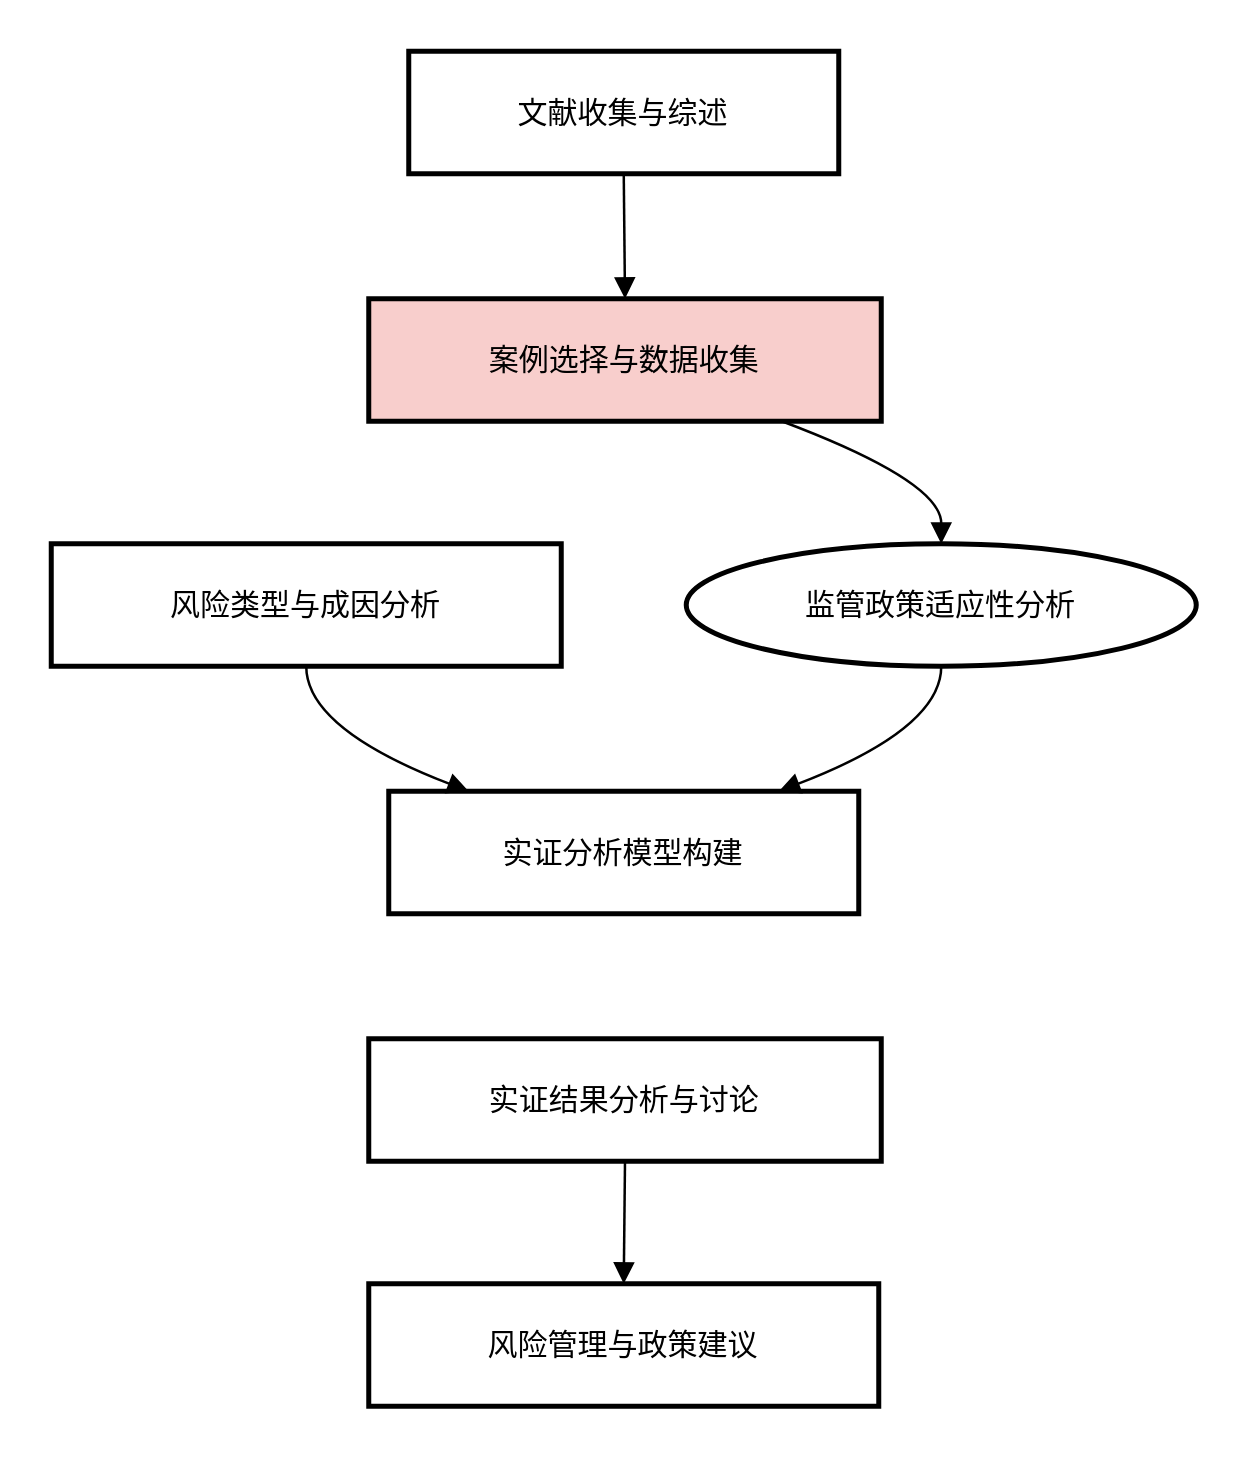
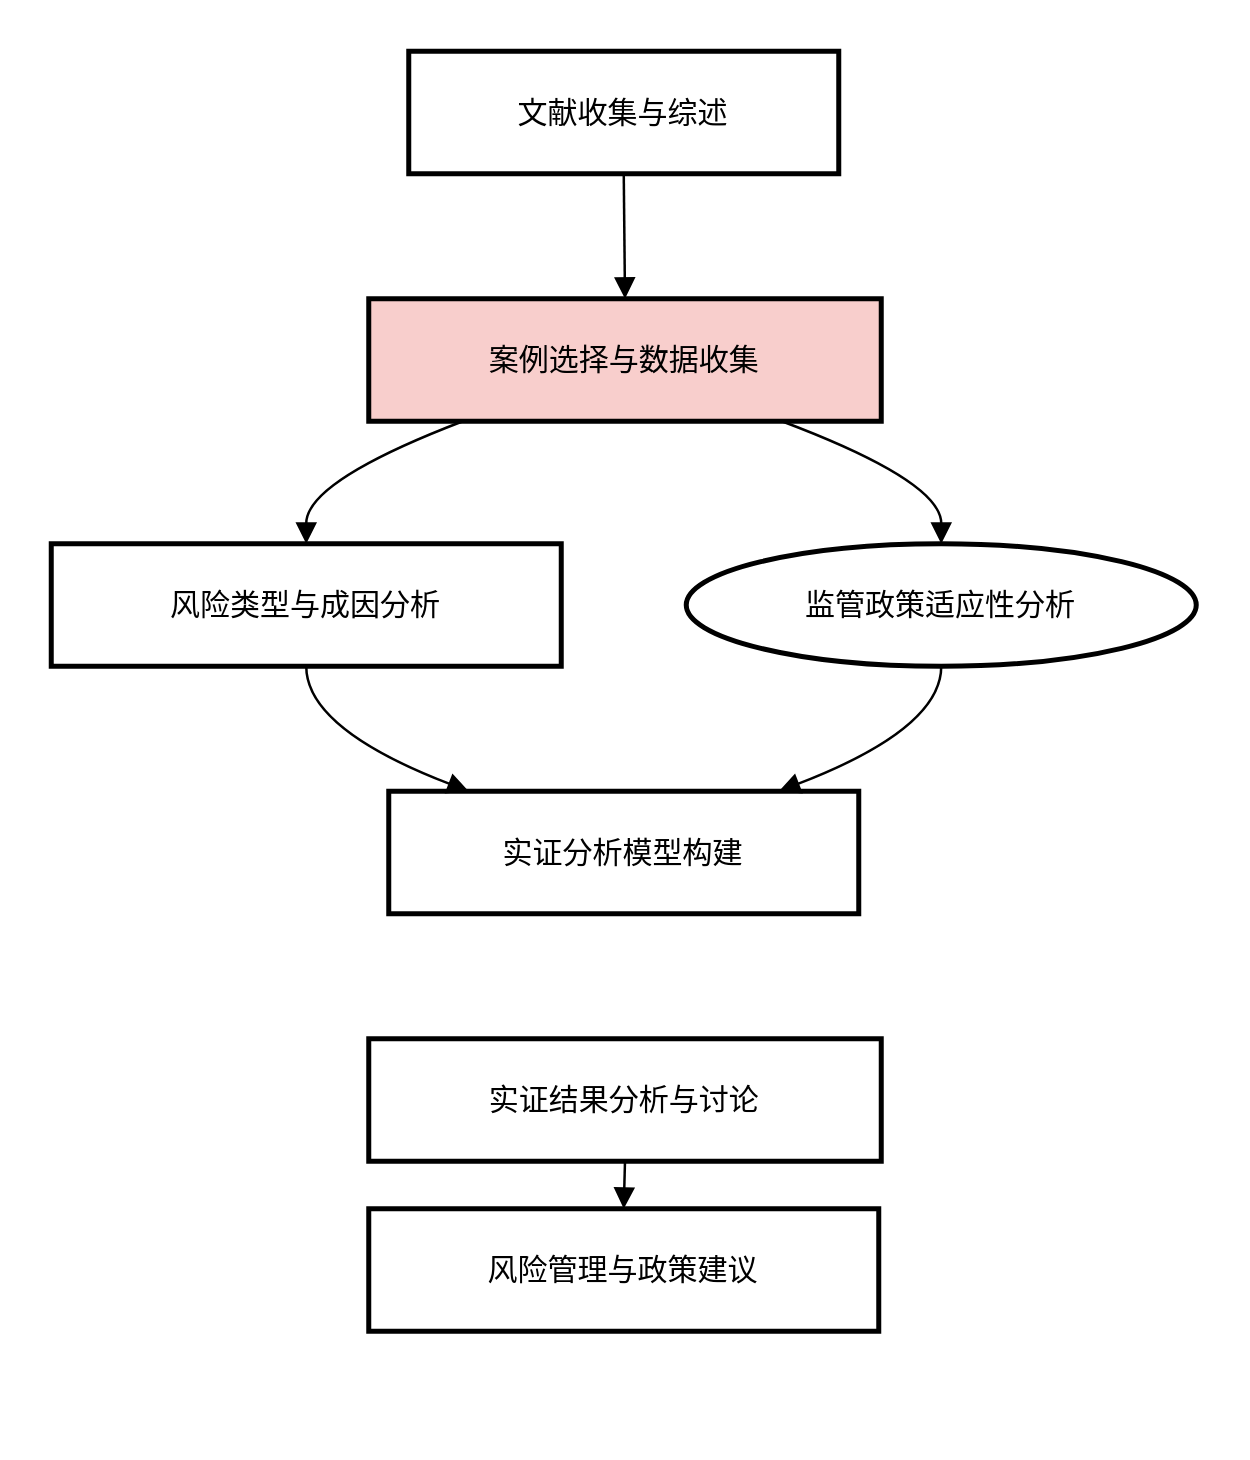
  <mxCell id="0" />
  <mxCell id="1" parent="0" />
  <mxCell id="2" value="文献收集与综述" style="whiteSpace=wrap;strokeWidth=2;" vertex="1" parent="1"><mxGeometry x="163" y="20" width="172" height="49" as="geometry" /></mxCell>
  <mxCell id="3" value="案例选择与数据收集" style="whiteSpace=wrap;strokeWidth=2;fillColor=#f8cecc;" vertex="1" parent="1"><mxGeometry x="147" y="119" width="205" height="49" as="geometry" /></mxCell>
  <mxCell id="4" value="风险类型与成因分析" style="whiteSpace=wrap;strokeWidth=2;" vertex="1" parent="1"><mxGeometry x="20" y="217" width="204" height="49" as="geometry" /></mxCell>
  <mxCell id="5" value="监管政策适应性分析" style="ellipse;whiteSpace=wrap;strokeWidth=2;" vertex="1" parent="1"><mxGeometry x="274" y="217" width="204" height="49" as="geometry" /></mxCell>
  <mxCell id="6" value="实证分析模型构建" style="whiteSpace=wrap;strokeWidth=2;" vertex="1" parent="1"><mxGeometry x="155" y="316" width="188" height="49" as="geometry" /></mxCell>
  <mxCell id="7" value="实证结果分析与讨论" style="whiteSpace=wrap;strokeWidth=2;" vertex="1" parent="1"><mxGeometry x="147" y="415" width="205" height="49" as="geometry" /></mxCell>
- <mxCell id="8" value="风险管理与政策建议" style="whiteSpace=wrap;strokeWidth=2;" vertex="1" parent="1"><mxGeometry x="147" y="513" width="204" height="49" as="geometry" /></mxCell>
+ <mxCell id="8" value="风险管理与政策建议" style="whiteSpace=wrap;strokeWidth=2;" vertex="1" parent="1"><mxGeometry x="147" y="483" width="204" height="49" as="geometry" /></mxCell>
  <mxCell id="9" value="" style="curved=1;startArrow=none;endArrow=block;exitX=0.5;exitY=0.99;entryX=0.5;entryY=-0.01;rounded=0;" edge="1" parent="1" source="2" target="3"><mxGeometry relative="1" as="geometry"><Array as="points" /></mxGeometry></mxCell>
+ <mxCell id="10" value="" style="curved=1;startArrow=none;endArrow=block;exitX=0.19;exitY=0.99;entryX=0.5;entryY=0.01;rounded=0;" edge="1" parent="1" source="3" target="4"><mxGeometry relative="1" as="geometry"><Array as="points"><mxPoint x="122" y="192" /></Array></mxGeometry></mxCell>
  <mxCell id="11" value="" style="curved=1;startArrow=none;endArrow=block;exitX=0.8;exitY=0.99;entryX=0.5;entryY=0.01;rounded=0;" edge="1" parent="1" source="3" target="5"><mxGeometry relative="1" as="geometry"><Array as="points"><mxPoint x="376" y="192" /></Array></mxGeometry></mxCell>
  <mxCell id="12" value="" style="curved=1;startArrow=none;endArrow=block;exitX=0.5;exitY=1;entryX=0.17;entryY=0;rounded=0;" edge="1" parent="1" source="4" target="6"><mxGeometry relative="1" as="geometry"><Array as="points"><mxPoint x="122" y="291" /></Array></mxGeometry></mxCell>
  <mxCell id="13" value="" style="curved=1;startArrow=none;endArrow=block;exitX=0.5;exitY=1;entryX=0.83;entryY=0;rounded=0;" edge="1" parent="1" source="5" target="6"><mxGeometry relative="1" as="geometry"><Array as="points"><mxPoint x="376" y="291" /></Array></mxGeometry></mxCell>
  <mxCell id="14" value="" style="curved=1;startArrow=none;endArrow=block;exitX=0.5;exitY=0.99;entryX=0.5;entryY=0.01;rounded=0;" edge="1" parent="1" source="7" target="8"><mxGeometry relative="1" as="geometry"><Array as="points" /></mxGeometry></mxCell>
